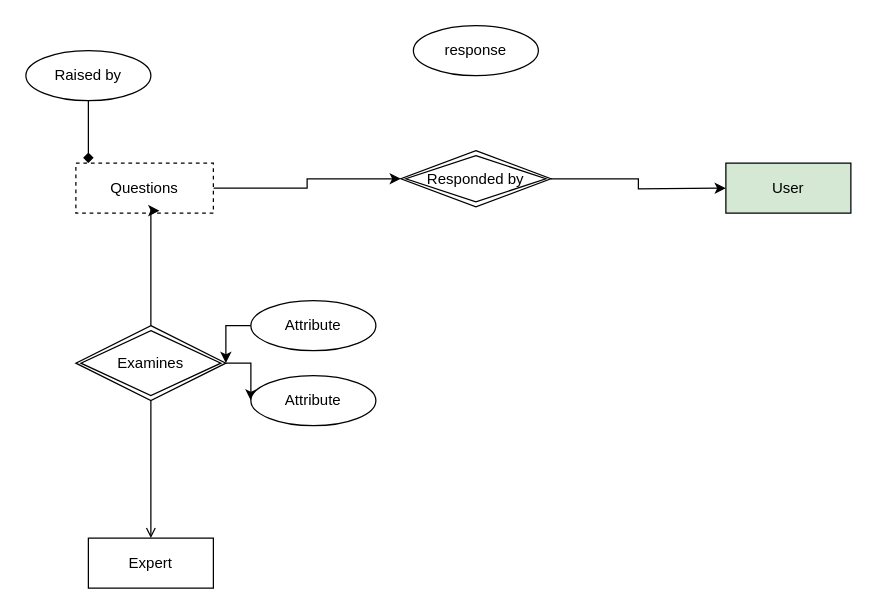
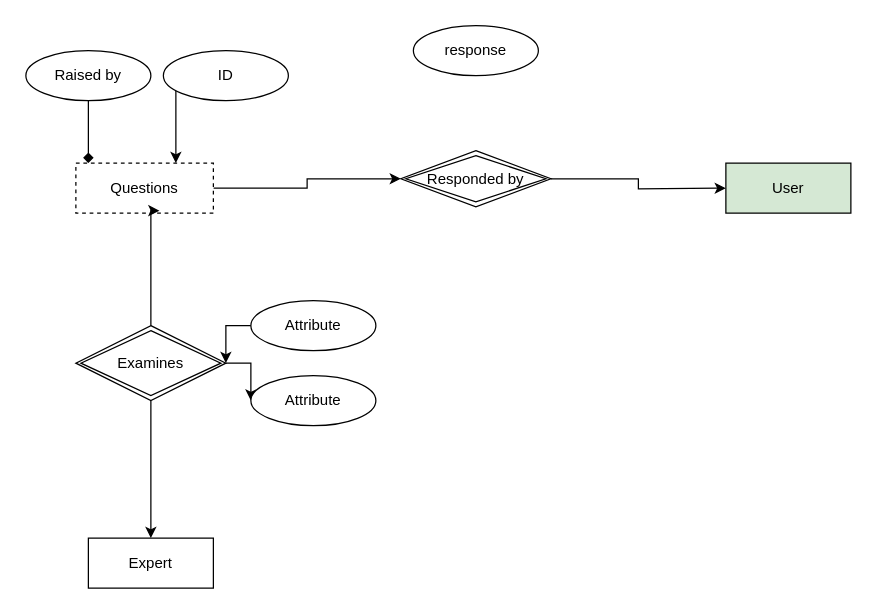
  <mxCell id="0" />
  <mxCell id="1" parent="0" />
  <mxCell id="2" style="edgeStyle=orthogonalEdgeStyle;rounded=0;orthogonalLoop=1;jettySize=auto;html=1;exitX=1;exitY=0.5;exitDx=0;exitDy=0;entryX=0;entryY=0.5;entryDx=0;entryDy=0;" edge="1" parent="1" source="3"><mxGeometry relative="1" as="geometry"><mxPoint x="580" y="150" as="targetPoint" /></mxGeometry></mxCell>
  <mxCell id="3" value="Responded by" style="shape=rhombus;double=1;perimeter=rhombusPerimeter;whiteSpace=wrap;html=1;align=center;" vertex="1" parent="1"><mxGeometry x="320" y="120" width="120" height="45" as="geometry" /></mxCell>
  <mxCell id="4" style="edgeStyle=orthogonalEdgeStyle;rounded=0;orthogonalLoop=1;jettySize=auto;html=1;entryX=0;entryY=0.5;entryDx=0;entryDy=0;" edge="1" parent="1" source="5" target="3"><mxGeometry relative="1" as="geometry" /></mxCell>
  <mxCell id="5" value="Questions" style="whiteSpace=wrap;html=1;align=center;dashed=1;" vertex="1" parent="1"><mxGeometry x="60" y="130" width="110" height="40" as="geometry" /></mxCell>
  <mxCell id="6" value="Expert" style="whiteSpace=wrap;html=1;align=center;" vertex="1" parent="1"><mxGeometry x="70" y="430" width="100" height="40" as="geometry" /></mxCell>
- <mxCell id="7" style="edgeStyle=orthogonalEdgeStyle;rounded=0;orthogonalLoop=1;jettySize=auto;html=1;entryX=0.5;entryY=0;entryDx=0;entryDy=0;endArrow=open;" edge="1" parent="1" source="9" target="6"><mxGeometry relative="1" as="geometry" /></mxCell>
+ <mxCell id="7" style="edgeStyle=orthogonalEdgeStyle;rounded=0;orthogonalLoop=1;jettySize=auto;html=1;entryX=0.5;entryY=0;entryDx=0;entryDy=0;" edge="1" parent="1" source="9" target="6"><mxGeometry relative="1" as="geometry" /></mxCell>
  <mxCell id="8" value="" style="edgeStyle=orthogonalEdgeStyle;rounded=0;orthogonalLoop=1;jettySize=auto;html=1;" edge="1" parent="1" source="9" target="14"><mxGeometry relative="1" as="geometry" /></mxCell>
  <mxCell id="9" value="Examines" style="shape=rhombus;double=1;perimeter=rhombusPerimeter;whiteSpace=wrap;html=1;align=center;" vertex="1" parent="1"><mxGeometry x="60" y="260" width="120" height="60" as="geometry" /></mxCell>
  <mxCell id="10" style="edgeStyle=orthogonalEdgeStyle;rounded=0;orthogonalLoop=1;jettySize=auto;html=1;exitX=0.5;exitY=0;exitDx=0;exitDy=0;entryX=0.608;entryY=0.95;entryDx=0;entryDy=0;entryPerimeter=0;" edge="1" parent="1" source="9" target="5"><mxGeometry relative="1" as="geometry"><Array as="points"><mxPoint x="120" y="168" /></Array></mxGeometry></mxCell>
  <mxCell id="11" value="response" style="ellipse;whiteSpace=wrap;html=1;align=center;" vertex="1" parent="1"><mxGeometry x="330" y="20" width="100" height="40" as="geometry" /></mxCell>
  <mxCell id="12" style="edgeStyle=orthogonalEdgeStyle;rounded=0;orthogonalLoop=1;jettySize=auto;html=1;exitX=0;exitY=0.5;exitDx=0;exitDy=0;" edge="1" parent="1" source="13"><mxGeometry relative="1" as="geometry"><mxPoint x="180" y="290" as="targetPoint" /></mxGeometry></mxCell>
  <mxCell id="13" value="Attribute" style="ellipse;whiteSpace=wrap;html=1;align=center;" vertex="1" parent="1"><mxGeometry x="200" y="240" width="100" height="40" as="geometry" /></mxCell>
  <mxCell id="14" value="Attribute" style="ellipse;whiteSpace=wrap;html=1;align=center;" vertex="1" parent="1"><mxGeometry x="200" y="300" width="100" height="40" as="geometry" /></mxCell>
+ <mxCell id="15" style="edgeStyle=orthogonalEdgeStyle;rounded=0;orthogonalLoop=1;jettySize=auto;html=1;" edge="1" parent="1" source="16" target="5"><mxGeometry relative="1" as="geometry"><Array as="points"><mxPoint x="140" y="120" /><mxPoint x="140" y="120" /></Array></mxGeometry></mxCell>
+ <mxCell id="16" value="ID" style="ellipse;whiteSpace=wrap;html=1;align=center;" vertex="1" parent="1"><mxGeometry x="130" y="40" width="100" height="40" as="geometry" /></mxCell>
  <mxCell id="17" value="User" style="whiteSpace=wrap;html=1;align=center;fillColor=#d5e8d4;" vertex="1" parent="1"><mxGeometry x="580" y="130" width="100" height="40" as="geometry" /></mxCell>
  <mxCell id="18" value="Raised by" style="ellipse;whiteSpace=wrap;html=1;align=center;" vertex="1" parent="1"><mxGeometry x="20" y="40" width="100" height="40" as="geometry" /></mxCell>
  <mxCell id="19" style="edgeStyle=orthogonalEdgeStyle;rounded=0;orthogonalLoop=1;jettySize=auto;html=1;entryX=0.091;entryY=0;entryDx=0;entryDy=0;entryPerimeter=0;endArrow=diamond;" edge="1" parent="1" source="18" target="5"><mxGeometry relative="1" as="geometry" /></mxCell>
